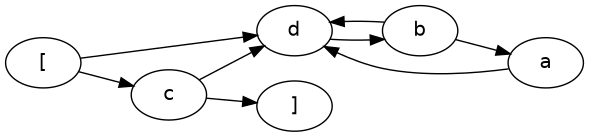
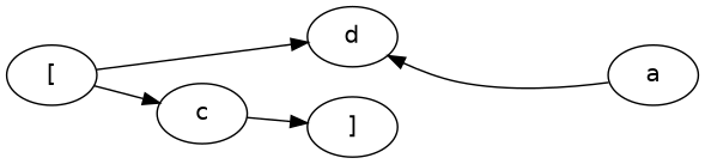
  digraph {
    fontname="DejaVu Sans"
    rankdir=LR
    node [fontname="DejaVu Sans"]
    edge [fontname="DejaVu Sans"]
    n1 [label="["]
    n2 [label=c]
    n3 [label=d]
    n4 [label="]"]
-   n5 [label=b]
    n6 [label=a]
    n1 -> n2
    n1 -> n3
-   n2 -> n3
    n2 -> n4
-   n3 -> n5
-   n5 -> n3
-   n5 -> n6
    n6 -> n3
  }
